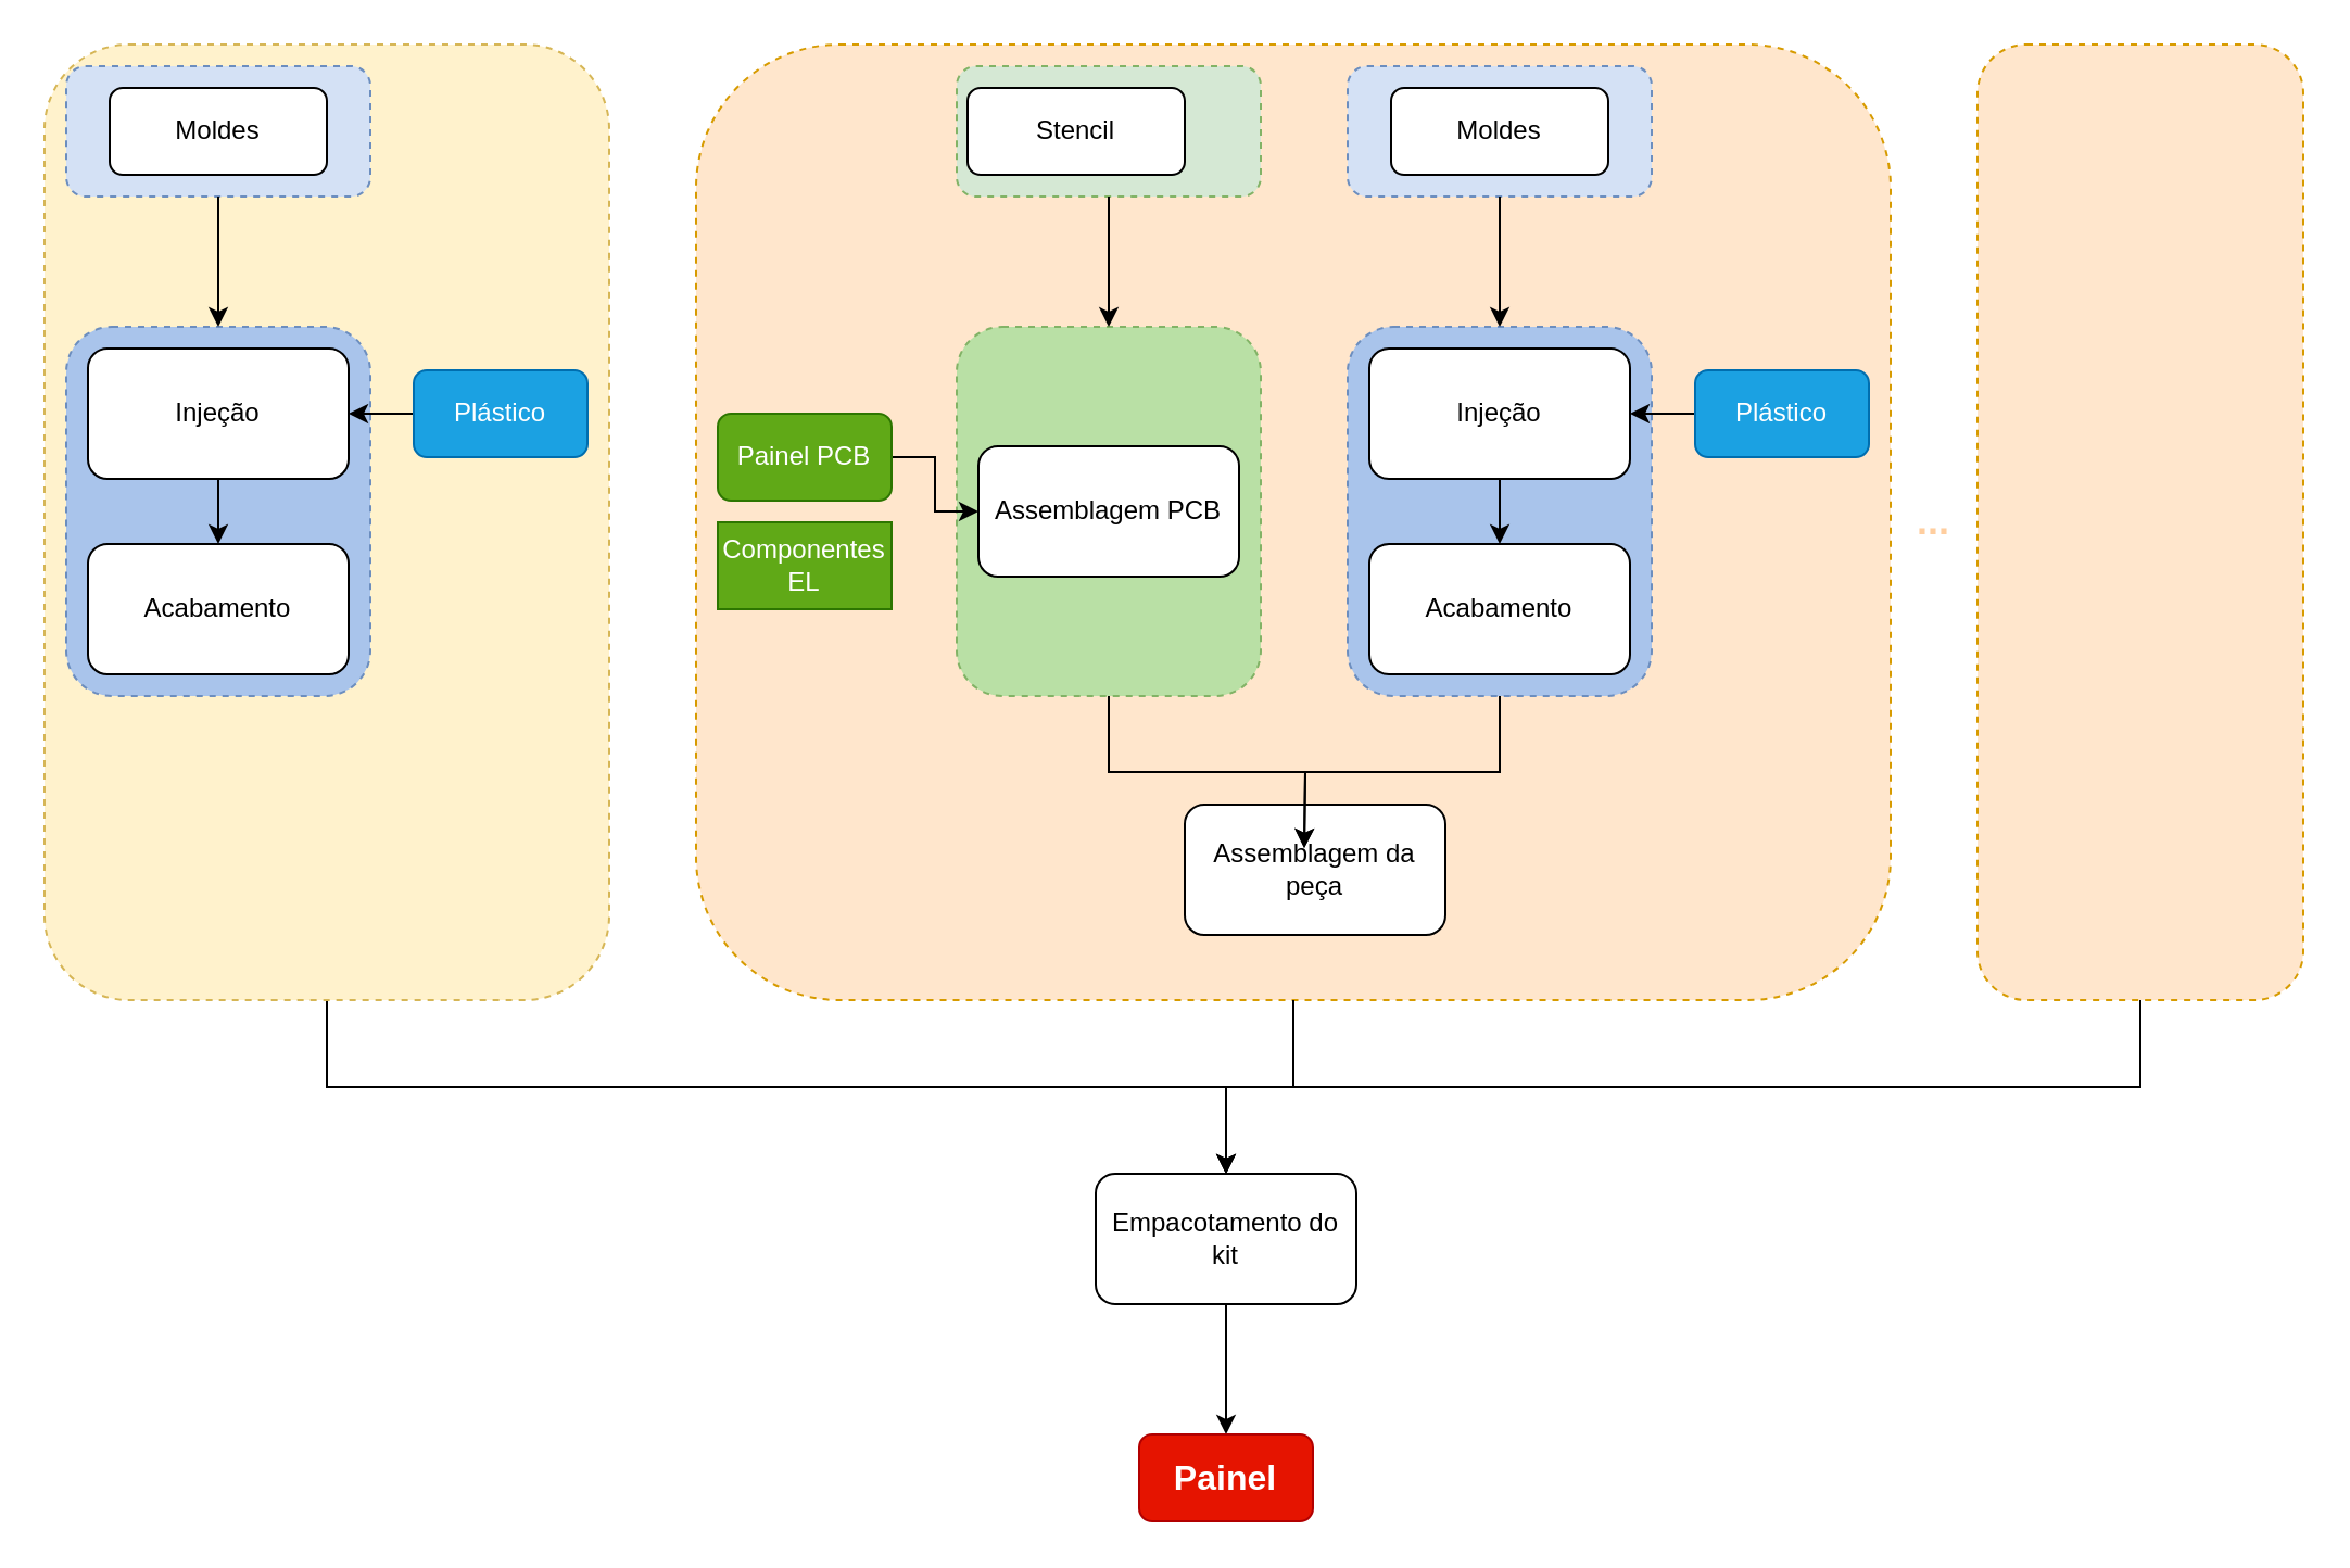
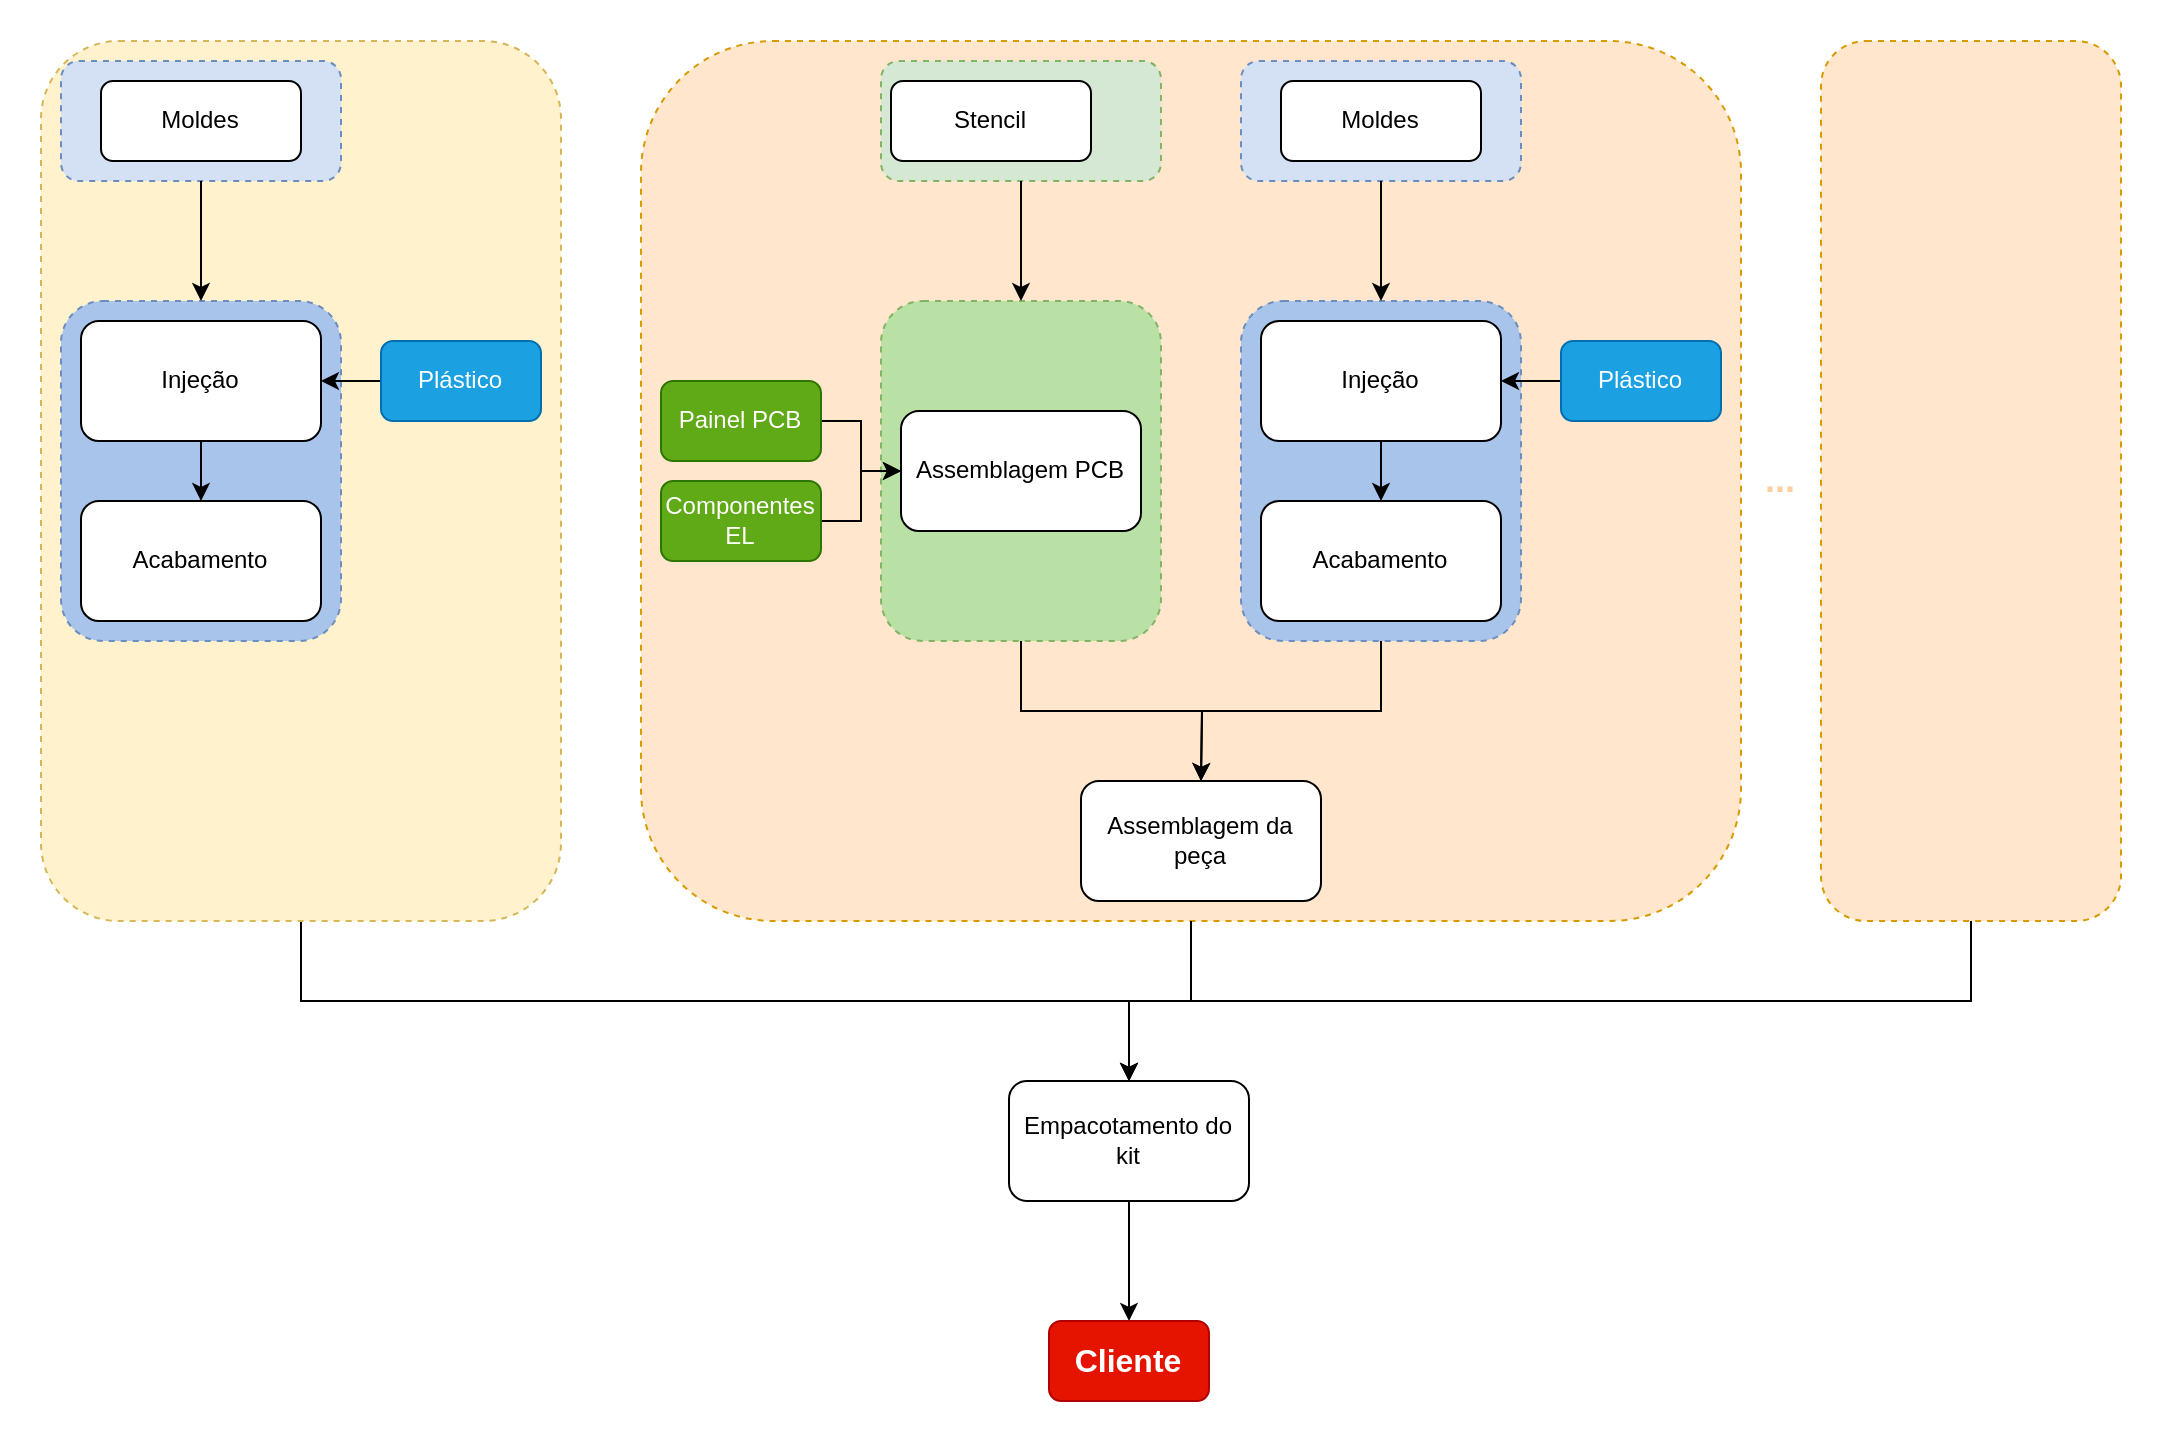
  <mxCell id="0" />
  <mxCell id="1" parent="0" />
  <mxCell id="2" style="edgeStyle=orthogonalEdgeStyle;rounded=0;orthogonalLoop=1;jettySize=auto;html=1;exitX=0.5;exitY=1;exitDx=0;exitDy=0;entryX=0.5;entryY=0;entryDx=0;entryDy=0;" edge="1" parent="1" source="3" target="35"><mxGeometry relative="1" as="geometry" /></mxCell>
  <mxCell id="3" value="" style="rounded=1;whiteSpace=wrap;html=1;fillColor=#fff2cc;strokeColor=#d6b656;dashed=1;" vertex="1" parent="1"><mxGeometry x="20" y="20" width="260" height="440" as="geometry" /></mxCell>
  <mxCell id="4" value="" style="group" connectable="0" vertex="1" parent="1"><mxGeometry x="320" y="20" width="740" height="440" as="geometry" /></mxCell>
  <mxCell id="5" value="" style="rounded=1;whiteSpace=wrap;html=1;fillColor=#ffe6cc;strokeColor=#d79b00;dashed=1;" vertex="1" parent="4"><mxGeometry x="590" width="150" height="440" as="geometry" /></mxCell>
  <mxCell id="6" value="" style="group" connectable="0" vertex="1" parent="4"><mxGeometry width="550" height="440" as="geometry" /></mxCell>
  <mxCell id="7" value="" style="rounded=1;whiteSpace=wrap;html=1;fillColor=#ffe6cc;strokeColor=#d79b00;dashed=1;" vertex="1" parent="6"><mxGeometry width="550" height="440" as="geometry" /></mxCell>
  <mxCell id="8" value="" style="group;fillColor=none;" connectable="0" vertex="1" parent="6"><mxGeometry x="120" y="10" width="140" height="60" as="geometry" /></mxCell>
  <mxCell id="9" value="" style="rounded=1;whiteSpace=wrap;html=1;fillColor=#D5E8D4;dashed=1;strokeColor=#82b366;" vertex="1" parent="8"><mxGeometry width="140" height="60" as="geometry" /></mxCell>
  <mxCell id="10" value="Stencil" style="rounded=1;whiteSpace=wrap;html=1;" vertex="1" parent="8"><mxGeometry x="5" y="10" width="100" height="40" as="geometry" /></mxCell>
- <mxCell id="11" value="Assemblagem da peça" style="rounded=1;whiteSpace=wrap;html=1;" vertex="1" parent="6"><mxGeometry x="225" y="350" width="120" height="60" as="geometry" /></mxCell>
+ <mxCell id="11" value="Assemblagem da peça" style="rounded=1;whiteSpace=wrap;html=1;" vertex="1" parent="6"><mxGeometry x="220" y="370" width="120" height="60" as="geometry" /></mxCell>
  <mxCell id="12" value="" style="group;fillColor=none;" connectable="0" vertex="1" parent="6"><mxGeometry x="120" y="130" width="140" height="170" as="geometry" /></mxCell>
  <mxCell id="13" style="edgeStyle=orthogonalEdgeStyle;rounded=0;orthogonalLoop=1;jettySize=auto;html=1;exitX=0.5;exitY=1;exitDx=0;exitDy=0;" edge="1" parent="12" source="14"><mxGeometry relative="1" as="geometry"><mxPoint x="160" y="240" as="targetPoint" /></mxGeometry></mxCell>
  <mxCell id="14" value="" style="rounded=1;whiteSpace=wrap;html=1;fillColor=#B9E0A5;dashed=1;strokeColor=#82b366;" vertex="1" parent="12"><mxGeometry width="140" height="170" as="geometry" /></mxCell>
  <mxCell id="15" value="Assemblagem PCB" style="rounded=1;whiteSpace=wrap;html=1;" vertex="1" parent="12"><mxGeometry x="10" y="55" width="120" height="60" as="geometry" /></mxCell>
  <mxCell id="16" value="" style="group" connectable="0" vertex="1" parent="6"><mxGeometry x="300" y="130" width="140" height="170" as="geometry" /></mxCell>
  <mxCell id="17" style="edgeStyle=orthogonalEdgeStyle;rounded=0;orthogonalLoop=1;jettySize=auto;html=1;exitX=0.5;exitY=1;exitDx=0;exitDy=0;" edge="1" parent="16" source="18"><mxGeometry relative="1" as="geometry"><mxPoint x="-20" y="240" as="targetPoint" /></mxGeometry></mxCell>
  <mxCell id="18" value="" style="rounded=1;whiteSpace=wrap;html=1;fillColor=#A9C4EB;dashed=1;strokeColor=#6c8ebf;" vertex="1" parent="16"><mxGeometry width="140" height="170" as="geometry" /></mxCell>
  <mxCell id="19" value="Injeção" style="rounded=1;whiteSpace=wrap;html=1;" vertex="1" parent="16"><mxGeometry x="10" y="10" width="120" height="60" as="geometry" /></mxCell>
  <mxCell id="20" value="Acabamento" style="rounded=1;whiteSpace=wrap;html=1;" vertex="1" parent="16"><mxGeometry x="10" y="100" width="120" height="60" as="geometry" /></mxCell>
  <mxCell id="21" style="edgeStyle=orthogonalEdgeStyle;rounded=0;orthogonalLoop=1;jettySize=auto;html=1;exitX=0.5;exitY=1;exitDx=0;exitDy=0;entryX=0.5;entryY=0;entryDx=0;entryDy=0;" edge="1" parent="16" source="19" target="20"><mxGeometry relative="1" as="geometry" /></mxCell>
  <mxCell id="22" style="edgeStyle=orthogonalEdgeStyle;rounded=0;orthogonalLoop=1;jettySize=auto;html=1;exitX=0;exitY=0.5;exitDx=0;exitDy=0;entryX=1;entryY=0.5;entryDx=0;entryDy=0;" edge="1" parent="6" source="23" target="19"><mxGeometry relative="1" as="geometry" /></mxCell>
  <mxCell id="23" value="Plástico" style="rounded=1;whiteSpace=wrap;html=1;fillColor=#1ba1e2;fontColor=#ffffff;strokeColor=#006EAF;" vertex="1" parent="6"><mxGeometry x="460" y="150" width="80" height="40" as="geometry" /></mxCell>
- <mxCell id="25" value="Componentes EL" style="whiteSpace=wrap;html=1;fillColor=#60a917;fontColor=#ffffff;strokeColor=#2D7600;rounded=0;" vertex="1" parent="6"><mxGeometry x="10" y="220" width="80" height="40" as="geometry" /></mxCell>
+ <mxCell id="24" style="edgeStyle=orthogonalEdgeStyle;rounded=0;orthogonalLoop=1;jettySize=auto;html=1;exitX=1;exitY=0.5;exitDx=0;exitDy=0;entryX=0;entryY=0.5;entryDx=0;entryDy=0;" edge="1" parent="6" source="25" target="15"><mxGeometry relative="1" as="geometry" /></mxCell>
+ <mxCell id="25" value="Componentes EL" style="rounded=1;whiteSpace=wrap;html=1;fillColor=#60a917;fontColor=#ffffff;strokeColor=#2D7600;" vertex="1" parent="6"><mxGeometry x="10" y="220" width="80" height="40" as="geometry" /></mxCell>
  <mxCell id="26" style="edgeStyle=orthogonalEdgeStyle;rounded=0;orthogonalLoop=1;jettySize=auto;html=1;exitX=1;exitY=0.5;exitDx=0;exitDy=0;entryX=0;entryY=0.5;entryDx=0;entryDy=0;" edge="1" parent="6" source="27" target="15"><mxGeometry relative="1" as="geometry" /></mxCell>
  <mxCell id="27" value="Painel PCB" style="rounded=1;whiteSpace=wrap;html=1;fillColor=#60a917;fontColor=#ffffff;strokeColor=#2D7600;" vertex="1" parent="6"><mxGeometry x="10" y="170" width="80" height="40" as="geometry" /></mxCell>
  <mxCell id="28" style="edgeStyle=orthogonalEdgeStyle;rounded=0;orthogonalLoop=1;jettySize=auto;html=1;exitX=0.5;exitY=1;exitDx=0;exitDy=0;entryX=0.5;entryY=0;entryDx=0;entryDy=0;" edge="1" parent="6" source="9" target="14"><mxGeometry relative="1" as="geometry" /></mxCell>
  <mxCell id="29" value="" style="group;fillColor=none;" connectable="0" vertex="1" parent="6"><mxGeometry x="300" y="10" width="140" height="60" as="geometry" /></mxCell>
  <mxCell id="30" value="" style="rounded=1;whiteSpace=wrap;html=1;fillColor=#D4E1F5;dashed=1;strokeColor=#6C8EBF;" vertex="1" parent="29"><mxGeometry width="140" height="60" as="geometry" /></mxCell>
  <mxCell id="31" value="Moldes" style="rounded=1;whiteSpace=wrap;html=1;" vertex="1" parent="29"><mxGeometry x="20" y="10" width="100" height="40" as="geometry" /></mxCell>
  <mxCell id="32" style="edgeStyle=orthogonalEdgeStyle;rounded=0;orthogonalLoop=1;jettySize=auto;html=1;exitX=0.5;exitY=1;exitDx=0;exitDy=0;entryX=0.5;entryY=0;entryDx=0;entryDy=0;" edge="1" parent="6" source="30" target="18"><mxGeometry relative="1" as="geometry" /></mxCell>
  <mxCell id="33" value="&lt;font style=&quot;font-size: 18px;&quot; color=&quot;#ffce9f&quot;&gt;&lt;b&gt;...&lt;/b&gt;&lt;/font&gt;" style="text;html=1;strokeColor=none;fillColor=none;align=center;verticalAlign=middle;whiteSpace=wrap;rounded=0;" vertex="1" parent="4"><mxGeometry x="540" y="205" width="60" height="30" as="geometry" /></mxCell>
  <mxCell id="34" style="edgeStyle=orthogonalEdgeStyle;rounded=0;orthogonalLoop=1;jettySize=auto;html=1;exitX=0.5;exitY=1;exitDx=0;exitDy=0;entryX=0.5;entryY=0;entryDx=0;entryDy=0;" edge="1" parent="1" source="35" target="38"><mxGeometry relative="1" as="geometry" /></mxCell>
  <mxCell id="35" value="Empacotamento do kit" style="rounded=1;whiteSpace=wrap;html=1;" vertex="1" parent="1"><mxGeometry x="504" y="540" width="120" height="60" as="geometry" /></mxCell>
  <mxCell id="36" style="edgeStyle=orthogonalEdgeStyle;rounded=0;orthogonalLoop=1;jettySize=auto;html=1;exitX=0.5;exitY=1;exitDx=0;exitDy=0;entryX=0.5;entryY=0;entryDx=0;entryDy=0;" edge="1" parent="1" source="7" target="35"><mxGeometry relative="1" as="geometry" /></mxCell>
  <mxCell id="37" style="edgeStyle=orthogonalEdgeStyle;rounded=0;orthogonalLoop=1;jettySize=auto;html=1;exitX=0.5;exitY=1;exitDx=0;exitDy=0;" edge="1" parent="1" source="5" target="35"><mxGeometry relative="1" as="geometry" /></mxCell>
- <mxCell id="38" value="&lt;b&gt;&lt;font style=&quot;font-size: 16px;&quot;&gt;Painel&lt;/font&gt;&lt;/b&gt;" style="rounded=1;whiteSpace=wrap;html=1;fillColor=#e51400;fontColor=#ffffff;strokeColor=#B20000;" vertex="1" parent="1"><mxGeometry x="524" y="660" width="80" height="40" as="geometry" /></mxCell>
+ <mxCell id="38" value="&lt;b&gt;&lt;font style=&quot;font-size: 16px;&quot;&gt;Cliente&lt;/font&gt;&lt;/b&gt;" style="rounded=1;whiteSpace=wrap;html=1;fillColor=#e51400;fontColor=#ffffff;strokeColor=#B20000;" vertex="1" parent="1"><mxGeometry x="524" y="660" width="80" height="40" as="geometry" /></mxCell>
  <mxCell id="39" value="" style="group" connectable="0" vertex="1" parent="1"><mxGeometry x="30" y="150" width="140" height="170" as="geometry" /></mxCell>
  <mxCell id="40" value="" style="rounded=1;whiteSpace=wrap;html=1;fillColor=#A9C4EB;dashed=1;strokeColor=#6c8ebf;" vertex="1" parent="39"><mxGeometry width="140" height="170" as="geometry" /></mxCell>
  <mxCell id="41" value="Injeção" style="rounded=1;whiteSpace=wrap;html=1;" vertex="1" parent="39"><mxGeometry x="10" y="10" width="120" height="60" as="geometry" /></mxCell>
  <mxCell id="42" value="Acabamento" style="rounded=1;whiteSpace=wrap;html=1;" vertex="1" parent="39"><mxGeometry x="10" y="100" width="120" height="60" as="geometry" /></mxCell>
  <mxCell id="43" style="edgeStyle=orthogonalEdgeStyle;rounded=0;orthogonalLoop=1;jettySize=auto;html=1;exitX=0.5;exitY=1;exitDx=0;exitDy=0;entryX=0.5;entryY=0;entryDx=0;entryDy=0;" edge="1" parent="39" source="41" target="42"><mxGeometry relative="1" as="geometry" /></mxCell>
  <mxCell id="44" style="edgeStyle=orthogonalEdgeStyle;rounded=0;orthogonalLoop=1;jettySize=auto;html=1;exitX=0;exitY=0.5;exitDx=0;exitDy=0;entryX=1;entryY=0.5;entryDx=0;entryDy=0;" edge="1" parent="1" source="45" target="41"><mxGeometry relative="1" as="geometry" /></mxCell>
  <mxCell id="45" value="Plástico" style="rounded=1;whiteSpace=wrap;html=1;fillColor=#1ba1e2;fontColor=#ffffff;strokeColor=#006EAF;" vertex="1" parent="1"><mxGeometry x="190" y="170" width="80" height="40" as="geometry" /></mxCell>
  <mxCell id="46" value="" style="group;fillColor=none;" connectable="0" vertex="1" parent="1"><mxGeometry x="30" y="30" width="140" height="60" as="geometry" /></mxCell>
  <mxCell id="47" value="" style="rounded=1;whiteSpace=wrap;html=1;fillColor=#D4E1F5;dashed=1;strokeColor=#6C8EBF;" vertex="1" parent="46"><mxGeometry width="140" height="60" as="geometry" /></mxCell>
  <mxCell id="48" value="Moldes" style="rounded=1;whiteSpace=wrap;html=1;" vertex="1" parent="46"><mxGeometry x="20" y="10" width="100" height="40" as="geometry" /></mxCell>
  <mxCell id="49" style="edgeStyle=orthogonalEdgeStyle;rounded=0;orthogonalLoop=1;jettySize=auto;html=1;exitX=0.5;exitY=1;exitDx=0;exitDy=0;entryX=0.5;entryY=0;entryDx=0;entryDy=0;" edge="1" parent="1" source="47" target="40"><mxGeometry relative="1" as="geometry" /></mxCell>
